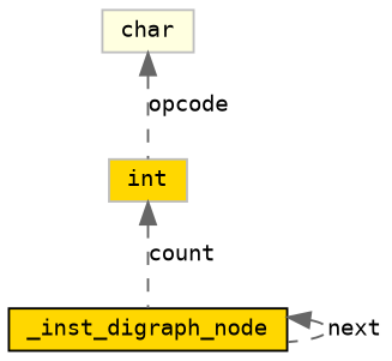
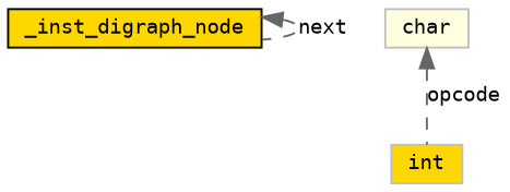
  digraph {
    fontname="DejaVu Sans Mono"
    node [color=grey75 fillcolor=gold fontname="DejaVu Sans Mono" fontsize=10 shape=record style=filled]
    edge [color=gray40 dir=back fontname="DejaVu Sans Mono" fontsize=10 labelfontname=FreeSans labelfontsize=10 style=dashed]
    n1 [color=black fontcolor=black height=0.2 label=_inst_digraph_node width=0.4]
    n2 [fillcolor=lightyellow height=0.2 label=char width=0.4]
    n3 [height=0.2 label=int width=0.4]
    n1 -> n1 [label=next]
    n2 -> n3 [label=opcode]
-   n3 -> n1 [label=count]
  }
